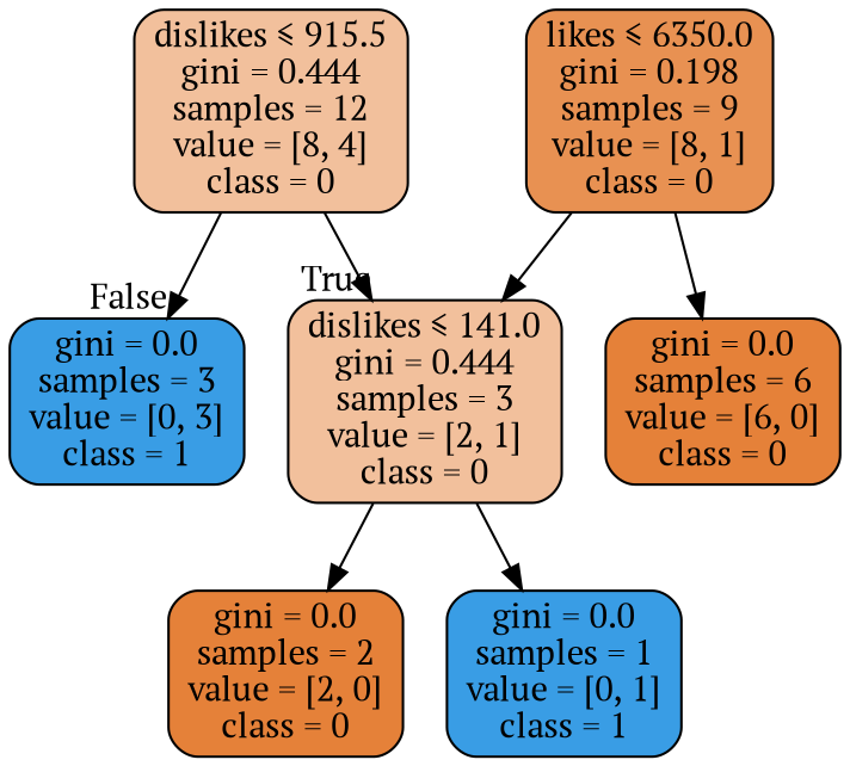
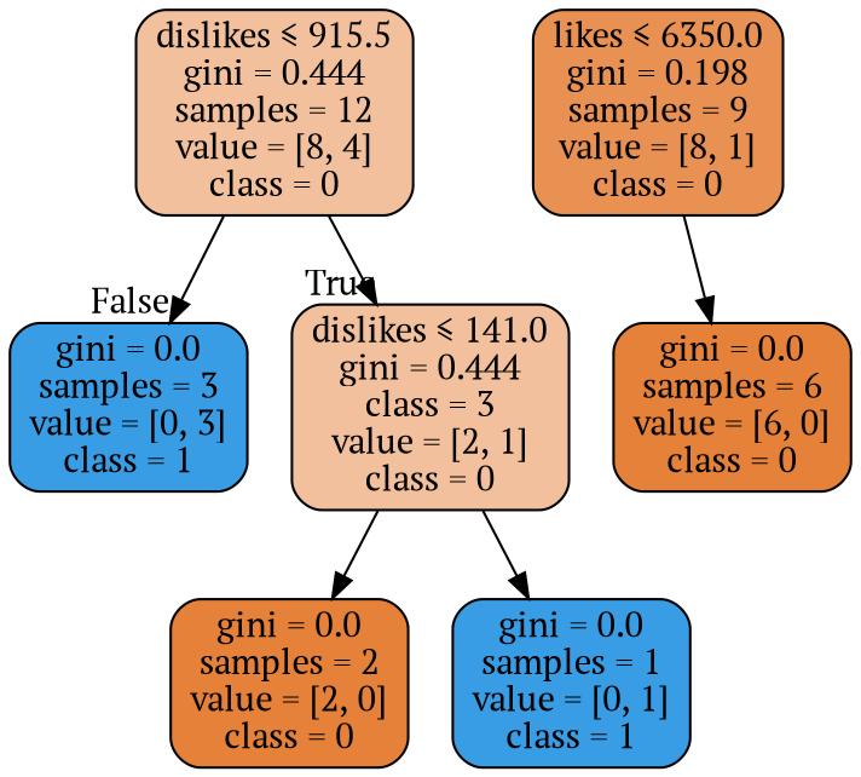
  digraph {
    fontname="PT Serif"
    node [color=black fillcolor="#f2c09c" fontname="PT Serif" shape=box style="filled, rounded"]
    edge [fontname="PT Serif"]
    n1 [label=<dislikes &le; 915.5<br/>gini = 0.444<br/>samples = 12<br/>value = [8, 4]<br/>class = 0>]
    n2 [fillcolor="#399de5" label=<gini = 0.0<br/>samples = 3<br/>value = [0, 3]<br/>class = 1>]
-   n3 [label=<dislikes &le; 141.0<br/>gini = 0.444<br/>samples = 3<br/>value = [2, 1]<br/>class = 0>]
+   n3 [label=<dislikes &le; 141.0<br/>gini = 0.444<br/>class = 3<br/>value = [2, 1]<br/>class = 0>]
    n4 [fillcolor="#e89152" label=<likes &le; 6350.0<br/>gini = 0.198<br/>samples = 9<br/>value = [8, 1]<br/>class = 0>]
    n5 [fillcolor="#e58139" label=<gini = 0.0<br/>samples = 6<br/>value = [6, 0]<br/>class = 0>]
    n6 [fillcolor="#e58139" label=<gini = 0.0<br/>samples = 2<br/>value = [2, 0]<br/>class = 0>]
    n7 [fillcolor="#399de5" label=<gini = 0.0<br/>samples = 1<br/>value = [0, 1]<br/>class = 1>]
    n1 -> n2 [headlabel=False labelangle=-45 labeldistance=2.5]
    n1 -> n3 [headlabel=True labelangle=45 labeldistance=2.5]
    n3 -> n6
    n3 -> n7
-   n4 -> n3
    n4 -> n5
  }
